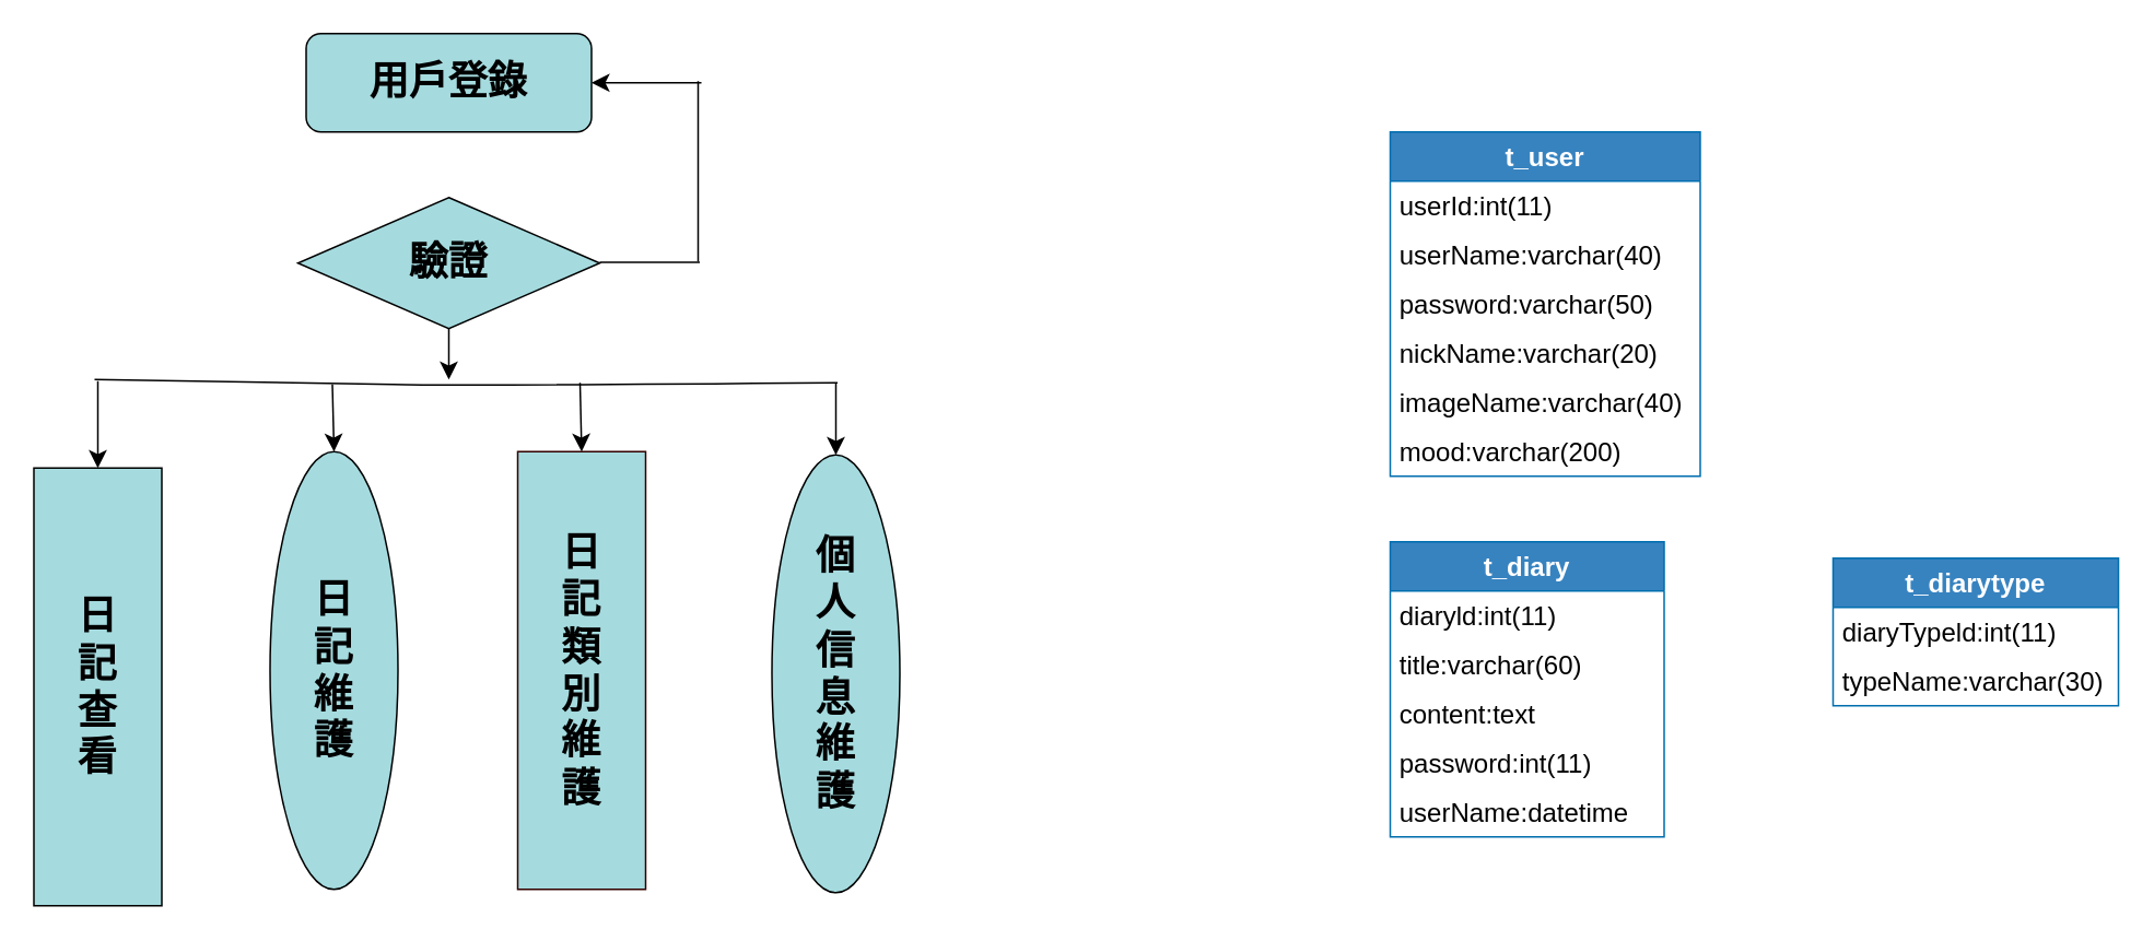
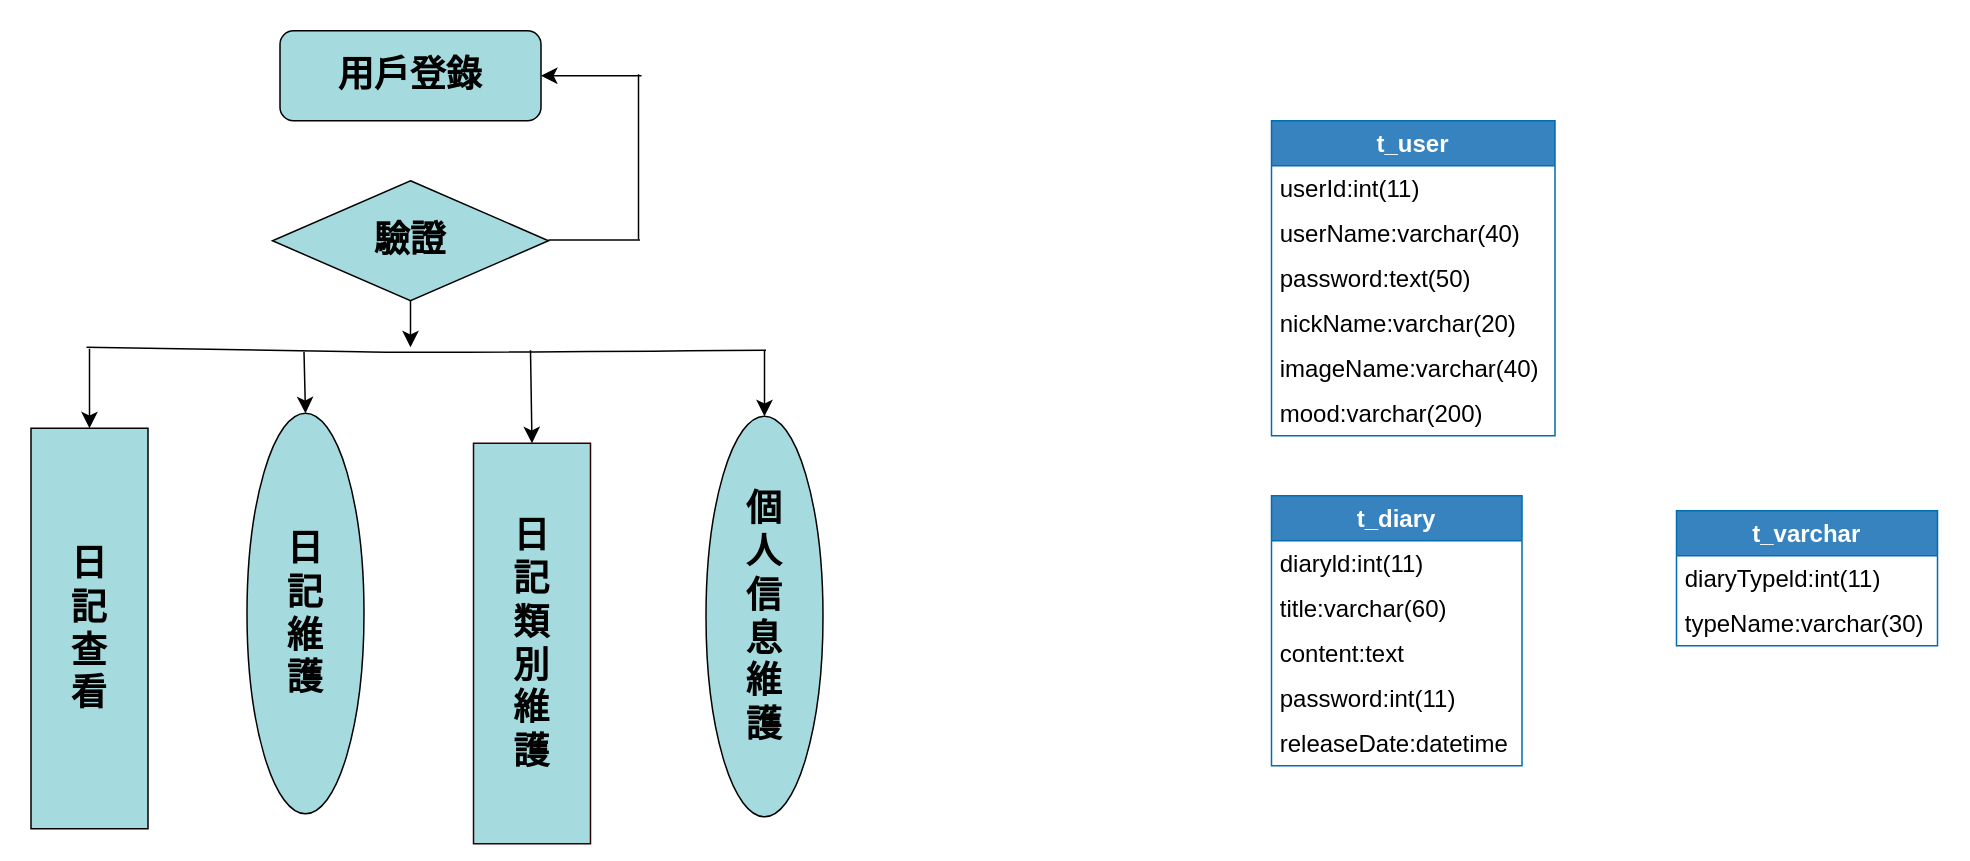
  <mxCell id="0" />
  <mxCell id="1" parent="0" />
  <mxCell id="2" value="&lt;font style=&quot;font-size: 24px;&quot;&gt;&lt;b&gt;用戶登錄&lt;/b&gt;&lt;/font&gt;" style="whiteSpace=wrap;html=1;fontSize=16;fillColor=#A5DBDF;strokeColor=#000000;rounded=1;" vertex="1" parent="1"><mxGeometry x="186" y="20" width="174" height="60" as="geometry" /></mxCell>
  <mxCell id="3" value="&lt;font style=&quot;font-size: 24px;&quot;&gt;&lt;b&gt;驗證&lt;/b&gt;&lt;/font&gt;" style="rhombus;whiteSpace=wrap;html=1;fontSize=16;fillColor=#A5DBDF;strokeColor=#000000;" vertex="1" parent="1"><mxGeometry x="181" y="120" width="184" height="80" as="geometry" /></mxCell>
  <mxCell id="4" value="&lt;div style=&quot;&quot;&gt;&lt;font style=&quot;font-size: 24px;&quot;&gt;日&lt;/font&gt;&lt;/div&gt;&lt;div style=&quot;&quot;&gt;&lt;font style=&quot;font-size: 24px;&quot;&gt;記&lt;/font&gt;&lt;/div&gt;&lt;div style=&quot;&quot;&gt;&lt;font style=&quot;font-size: 24px;&quot;&gt;查&lt;/font&gt;&lt;/div&gt;&lt;div style=&quot;&quot;&gt;&lt;font style=&quot;font-size: 24px;&quot;&gt;看&lt;/font&gt;&lt;/div&gt;" style="rounded=0;whiteSpace=wrap;html=1;fontSize=16;align=center;verticalAlign=middle;horizontal=1;labelPosition=center;verticalLabelPosition=middle;textDirection=ltr;fillColor=#A5DBDF;strokeColor=#000000;fontStyle=1" vertex="1" parent="1"><mxGeometry x="20" y="285" width="78" height="267" as="geometry" /></mxCell>
  <mxCell id="5" value="&lt;div style=&quot;&quot;&gt;&lt;font style=&quot;font-size: 24px;&quot;&gt;日&lt;/font&gt;&lt;/div&gt;&lt;div style=&quot;&quot;&gt;&lt;font style=&quot;font-size: 24px;&quot;&gt;記&lt;/font&gt;&lt;/div&gt;&lt;div style=&quot;&quot;&gt;&lt;font style=&quot;font-size: 24px;&quot;&gt;維&lt;/font&gt;&lt;/div&gt;&lt;div style=&quot;&quot;&gt;&lt;font style=&quot;font-size: 24px;&quot;&gt;護&lt;/font&gt;&lt;/div&gt;" style="ellipse;whiteSpace=wrap;html=1;fontSize=16;align=center;verticalAlign=middle;horizontal=1;labelPosition=center;verticalLabelPosition=middle;textDirection=ltr;fillColor=#A5DBDF;strokeColor=#000000;fontStyle=1;" vertex="1" parent="1"><mxGeometry x="164" y="275" width="78" height="267" as="geometry" /></mxCell>
- <mxCell id="6" value="&lt;div style=&quot;&quot;&gt;&lt;font style=&quot;font-size: 24px;&quot;&gt;&lt;b&gt;日&lt;/b&gt;&lt;/font&gt;&lt;/div&gt;&lt;div style=&quot;&quot;&gt;&lt;font style=&quot;font-size: 24px;&quot;&gt;&lt;b&gt;記&lt;/b&gt;&lt;/font&gt;&lt;/div&gt;&lt;div style=&quot;&quot;&gt;&lt;font style=&quot;font-size: 24px;&quot;&gt;&lt;b&gt;類&lt;/b&gt;&lt;/font&gt;&lt;/div&gt;&lt;div style=&quot;&quot;&gt;&lt;font style=&quot;font-size: 24px;&quot;&gt;&lt;b&gt;別&lt;/b&gt;&lt;/font&gt;&lt;/div&gt;&lt;div style=&quot;&quot;&gt;&lt;font style=&quot;font-size: 24px;&quot;&gt;&lt;b&gt;維&lt;/b&gt;&lt;/font&gt;&lt;/div&gt;&lt;div style=&quot;&quot;&gt;&lt;font style=&quot;font-size: 24px;&quot;&gt;&lt;b&gt;護&lt;/b&gt;&lt;/font&gt;&lt;/div&gt;" style="rounded=0;whiteSpace=wrap;html=1;fontSize=16;align=center;verticalAlign=middle;horizontal=1;labelPosition=center;verticalLabelPosition=middle;textDirection=ltr;fillColor=#A5DBDF;strokeColor=#330000;" vertex="1" parent="1"><mxGeometry x="315" y="275" width="78" height="267" as="geometry" /></mxCell>
+ <mxCell id="6" value="&lt;div style=&quot;&quot;&gt;&lt;font style=&quot;font-size: 24px;&quot;&gt;&lt;b&gt;日&lt;/b&gt;&lt;/font&gt;&lt;/div&gt;&lt;div style=&quot;&quot;&gt;&lt;font style=&quot;font-size: 24px;&quot;&gt;&lt;b&gt;記&lt;/b&gt;&lt;/font&gt;&lt;/div&gt;&lt;div style=&quot;&quot;&gt;&lt;font style=&quot;font-size: 24px;&quot;&gt;&lt;b&gt;類&lt;/b&gt;&lt;/font&gt;&lt;/div&gt;&lt;div style=&quot;&quot;&gt;&lt;font style=&quot;font-size: 24px;&quot;&gt;&lt;b&gt;別&lt;/b&gt;&lt;/font&gt;&lt;/div&gt;&lt;div style=&quot;&quot;&gt;&lt;font style=&quot;font-size: 24px;&quot;&gt;&lt;b&gt;維&lt;/b&gt;&lt;/font&gt;&lt;/div&gt;&lt;div style=&quot;&quot;&gt;&lt;font style=&quot;font-size: 24px;&quot;&gt;&lt;b&gt;護&lt;/b&gt;&lt;/font&gt;&lt;/div&gt;" style="rounded=0;whiteSpace=wrap;html=1;fontSize=16;align=center;verticalAlign=middle;horizontal=1;labelPosition=center;verticalLabelPosition=middle;textDirection=ltr;fillColor=#A5DBDF;strokeColor=#330000;" vertex="1" parent="1"><mxGeometry x="315" y="295" width="78" height="267" as="geometry" /></mxCell>
  <mxCell id="7" value="&lt;div style=&quot;&quot;&gt;&lt;font style=&quot;font-size: 24px;&quot;&gt;&lt;b&gt;個&lt;/b&gt;&lt;/font&gt;&lt;/div&gt;&lt;div style=&quot;&quot;&gt;&lt;font style=&quot;font-size: 24px;&quot;&gt;&lt;b&gt;人&lt;/b&gt;&lt;/font&gt;&lt;/div&gt;&lt;div style=&quot;&quot;&gt;&lt;font style=&quot;font-size: 24px;&quot;&gt;&lt;b&gt;信&lt;/b&gt;&lt;/font&gt;&lt;/div&gt;&lt;div style=&quot;&quot;&gt;&lt;font style=&quot;font-size: 24px;&quot;&gt;&lt;b&gt;息&lt;/b&gt;&lt;/font&gt;&lt;/div&gt;&lt;div style=&quot;&quot;&gt;&lt;font style=&quot;font-size: 24px;&quot;&gt;&lt;b&gt;維&lt;/b&gt;&lt;/font&gt;&lt;/div&gt;&lt;div style=&quot;&quot;&gt;&lt;font style=&quot;font-size: 24px;&quot;&gt;&lt;b&gt;護&lt;/b&gt;&lt;/font&gt;&lt;/div&gt;" style="ellipse;whiteSpace=wrap;html=1;fontSize=16;align=center;verticalAlign=middle;horizontal=1;labelPosition=center;verticalLabelPosition=middle;textDirection=ltr;fillColor=#A5DBDF;strokeColor=#000000;" vertex="1" parent="1"><mxGeometry x="470" y="277" width="78" height="267" as="geometry" /></mxCell>
  <mxCell id="8" value="" style="endArrow=classic;html=1;rounded=0;fontSize=12;startSize=8;endSize=8;curved=1;exitX=0.5;exitY=1;exitDx=0;exitDy=0;" edge="1" parent="1" source="3"><mxGeometry width="50" height="50" relative="1" as="geometry"><mxPoint x="249" y="314" as="sourcePoint" /><mxPoint x="273" y="231" as="targetPoint" /></mxGeometry></mxCell>
  <mxCell id="9" value="" style="endArrow=none;html=1;rounded=0;fontSize=12;startSize=8;endSize=8;curved=1;" edge="1" parent="1"><mxGeometry width="50" height="50" relative="1" as="geometry"><mxPoint x="57" y="231" as="sourcePoint" /><mxPoint x="510" y="233" as="targetPoint" /><Array as="points"><mxPoint x="202" y="233" /><mxPoint x="276" y="235" /></Array></mxGeometry></mxCell>
  <mxCell id="10" value="" style="endArrow=classic;html=1;rounded=0;fontSize=12;startSize=8;endSize=8;curved=1;entryX=0.5;entryY=0;entryDx=0;entryDy=0;" edge="1" parent="1" target="4"><mxGeometry width="50" height="50" relative="1" as="geometry"><mxPoint x="59" y="232" as="sourcePoint" /><mxPoint x="59" y="268" as="targetPoint" /></mxGeometry></mxCell>
  <mxCell id="11" value="" style="endArrow=classic;html=1;rounded=0;fontSize=12;startSize=8;endSize=8;curved=1;entryX=0.5;entryY=0;entryDx=0;entryDy=0;" edge="1" parent="1" target="5"><mxGeometry width="50" height="50" relative="1" as="geometry"><mxPoint x="202" y="234" as="sourcePoint" /><mxPoint x="202" y="272" as="targetPoint" /></mxGeometry></mxCell>
  <mxCell id="12" value="" style="endArrow=classic;html=1;rounded=0;fontSize=12;startSize=8;endSize=8;curved=1;entryX=0.5;entryY=0;entryDx=0;entryDy=0;" edge="1" parent="1" target="6"><mxGeometry width="50" height="50" relative="1" as="geometry"><mxPoint x="353" y="233" as="sourcePoint" /><mxPoint x="212" y="282" as="targetPoint" /></mxGeometry></mxCell>
  <mxCell id="13" value="" style="endArrow=classic;html=1;rounded=0;fontSize=12;startSize=8;endSize=8;curved=1;entryX=0.5;entryY=0;entryDx=0;entryDy=0;" edge="1" parent="1" target="7"><mxGeometry width="50" height="50" relative="1" as="geometry"><mxPoint x="509" y="233" as="sourcePoint" /><mxPoint x="222" y="292" as="targetPoint" /></mxGeometry></mxCell>
  <mxCell id="14" value="" style="endArrow=none;html=1;rounded=0;" edge="1" parent="1"><mxGeometry width="50" height="50" relative="1" as="geometry"><mxPoint x="425" y="159" as="sourcePoint" /><mxPoint x="425" y="49" as="targetPoint" /></mxGeometry></mxCell>
  <mxCell id="15" value="" style="endArrow=none;html=1;rounded=0;" edge="1" parent="1"><mxGeometry width="50" height="50" relative="1" as="geometry"><mxPoint x="365" y="159.5" as="sourcePoint" /><mxPoint x="426" y="159.5" as="targetPoint" /></mxGeometry></mxCell>
  <mxCell id="16" value="" style="endArrow=classic;html=1;rounded=0;fontSize=12;startSize=8;endSize=8;curved=1;entryX=1;entryY=0.5;entryDx=0;entryDy=0;" edge="1" parent="1" target="2"><mxGeometry width="50" height="50" relative="1" as="geometry"><mxPoint x="427" y="50" as="sourcePoint" /><mxPoint x="425" y="87" as="targetPoint" /></mxGeometry></mxCell>
  <mxCell id="17" value="&lt;b&gt;t_user&lt;/b&gt;" style="swimlane;fontStyle=0;childLayout=stackLayout;horizontal=1;startSize=30;horizontalStack=0;resizeParent=1;resizeParentMax=0;resizeLast=0;collapsible=1;marginBottom=0;whiteSpace=wrap;html=1;fontSize=16;fillColor=#3783c0;strokeColor=#006EAF;fontColor=#ffffff;" vertex="1" parent="1"><mxGeometry x="847" y="80" width="189" height="210" as="geometry"><mxRectangle x="-86" y="-38" width="79" height="31" as="alternateBounds" /></mxGeometry></mxCell>
  <mxCell id="18" value="userId:int(11)" style="text;strokeColor=none;fillColor=none;align=left;verticalAlign=middle;spacingLeft=4;spacingRight=4;overflow=hidden;points=[[0,0.5],[1,0.5]];portConstraint=eastwest;rotatable=0;whiteSpace=wrap;html=1;fontSize=16;" vertex="1" parent="17"><mxGeometry y="30" width="189" height="30" as="geometry" /></mxCell>
  <mxCell id="19" value="userName:varchar(40)" style="text;strokeColor=none;fillColor=none;align=left;verticalAlign=middle;spacingLeft=4;spacingRight=4;overflow=hidden;points=[[0,0.5],[1,0.5]];portConstraint=eastwest;rotatable=0;whiteSpace=wrap;html=1;fontSize=16;" vertex="1" parent="17"><mxGeometry y="60" width="189" height="30" as="geometry" /></mxCell>
- <mxCell id="20" value="password:varchar(50)" style="text;strokeColor=none;fillColor=none;align=left;verticalAlign=middle;spacingLeft=4;spacingRight=4;overflow=hidden;points=[[0,0.5],[1,0.5]];portConstraint=eastwest;rotatable=0;whiteSpace=wrap;html=1;fontSize=16;" vertex="1" parent="17"><mxGeometry y="90" width="189" height="30" as="geometry" /></mxCell>
+ <mxCell id="20" value="password:text(50)" style="text;strokeColor=none;fillColor=none;align=left;verticalAlign=middle;spacingLeft=4;spacingRight=4;overflow=hidden;points=[[0,0.5],[1,0.5]];portConstraint=eastwest;rotatable=0;whiteSpace=wrap;html=1;fontSize=16;" vertex="1" parent="17"><mxGeometry y="90" width="189" height="30" as="geometry" /></mxCell>
  <mxCell id="21" value="nickName:varchar(20)" style="text;strokeColor=none;fillColor=none;align=left;verticalAlign=middle;spacingLeft=4;spacingRight=4;overflow=hidden;points=[[0,0.5],[1,0.5]];portConstraint=eastwest;rotatable=0;whiteSpace=wrap;html=1;fontSize=16;" vertex="1" parent="17"><mxGeometry y="120" width="189" height="30" as="geometry" /></mxCell>
  <mxCell id="22" value="imageName:varchar(40)" style="text;strokeColor=none;fillColor=none;align=left;verticalAlign=middle;spacingLeft=4;spacingRight=4;overflow=hidden;points=[[0,0.5],[1,0.5]];portConstraint=eastwest;rotatable=0;whiteSpace=wrap;html=1;fontSize=16;" vertex="1" parent="17"><mxGeometry y="150" width="189" height="30" as="geometry" /></mxCell>
  <mxCell id="23" value="mood:varchar(200)" style="text;strokeColor=none;fillColor=none;align=left;verticalAlign=middle;spacingLeft=4;spacingRight=4;overflow=hidden;points=[[0,0.5],[1,0.5]];portConstraint=eastwest;rotatable=0;whiteSpace=wrap;html=1;fontSize=16;" vertex="1" parent="17"><mxGeometry y="180" width="189" height="30" as="geometry" /></mxCell>
  <mxCell id="24" value="&lt;b&gt;t_diary&lt;/b&gt;" style="swimlane;fontStyle=0;childLayout=stackLayout;horizontal=1;startSize=30;horizontalStack=0;resizeParent=1;resizeParentMax=0;resizeLast=0;collapsible=1;marginBottom=0;whiteSpace=wrap;html=1;fontSize=16;fillColor=#3783c0;fontColor=#ffffff;strokeColor=#006EAF;" vertex="1" parent="1"><mxGeometry x="847" y="330" width="167" height="180" as="geometry" /></mxCell>
  <mxCell id="25" value="diaryld:int(11)" style="text;strokeColor=none;fillColor=none;align=left;verticalAlign=middle;spacingLeft=4;spacingRight=4;overflow=hidden;points=[[0,0.5],[1,0.5]];portConstraint=eastwest;rotatable=0;whiteSpace=wrap;html=1;fontSize=16;" vertex="1" parent="24"><mxGeometry y="30" width="167" height="30" as="geometry" /></mxCell>
  <mxCell id="26" value="title:varchar(60)" style="text;strokeColor=none;fillColor=none;align=left;verticalAlign=middle;spacingLeft=4;spacingRight=4;overflow=hidden;points=[[0,0.5],[1,0.5]];portConstraint=eastwest;rotatable=0;whiteSpace=wrap;html=1;fontSize=16;" vertex="1" parent="24"><mxGeometry y="60" width="167" height="30" as="geometry" /></mxCell>
  <mxCell id="27" value="content:text" style="text;strokeColor=none;fillColor=none;align=left;verticalAlign=middle;spacingLeft=4;spacingRight=4;overflow=hidden;points=[[0,0.5],[1,0.5]];portConstraint=eastwest;rotatable=0;whiteSpace=wrap;html=1;fontSize=16;" vertex="1" parent="24"><mxGeometry y="90" width="167" height="30" as="geometry" /></mxCell>
  <mxCell id="28" value="password:int(11)" style="text;strokeColor=none;fillColor=none;align=left;verticalAlign=middle;spacingLeft=4;spacingRight=4;overflow=hidden;points=[[0,0.5],[1,0.5]];portConstraint=eastwest;rotatable=0;whiteSpace=wrap;html=1;fontSize=16;" vertex="1" parent="24"><mxGeometry y="120" width="167" height="30" as="geometry" /></mxCell>
- <mxCell id="29" value="userName:datetime" style="text;strokeColor=none;fillColor=none;align=left;verticalAlign=middle;spacingLeft=4;spacingRight=4;overflow=hidden;points=[[0,0.5],[1,0.5]];portConstraint=eastwest;rotatable=0;whiteSpace=wrap;html=1;fontSize=16;" vertex="1" parent="24"><mxGeometry y="150" width="167" height="30" as="geometry" /></mxCell>
- <mxCell id="30" value="&lt;b&gt;t_diarytype&lt;/b&gt;" style="swimlane;fontStyle=0;childLayout=stackLayout;horizontal=1;startSize=30;horizontalStack=0;resizeParent=1;resizeParentMax=0;resizeLast=0;collapsible=1;marginBottom=0;whiteSpace=wrap;html=1;fontSize=16;fillColor=#3783c0;fontColor=#ffffff;strokeColor=#006EAF;" vertex="1" parent="1"><mxGeometry x="1117" y="340" width="174" height="90" as="geometry" /></mxCell>
+ <mxCell id="29" value="releaseDate:datetime" style="text;strokeColor=none;fillColor=none;align=left;verticalAlign=middle;spacingLeft=4;spacingRight=4;overflow=hidden;points=[[0,0.5],[1,0.5]];portConstraint=eastwest;rotatable=0;whiteSpace=wrap;html=1;fontSize=16;" vertex="1" parent="24"><mxGeometry y="150" width="167" height="30" as="geometry" /></mxCell>
+ <mxCell id="30" value="&lt;b&gt;t_varchar&lt;/b&gt;" style="swimlane;fontStyle=0;childLayout=stackLayout;horizontal=1;startSize=30;horizontalStack=0;resizeParent=1;resizeParentMax=0;resizeLast=0;collapsible=1;marginBottom=0;whiteSpace=wrap;html=1;fontSize=16;fillColor=#3783c0;fontColor=#ffffff;strokeColor=#006EAF;" vertex="1" parent="1"><mxGeometry x="1117" y="340" width="174" height="90" as="geometry" /></mxCell>
  <mxCell id="31" value="diaryTypeld:int(11)" style="text;strokeColor=none;fillColor=none;align=left;verticalAlign=middle;spacingLeft=4;spacingRight=4;overflow=hidden;points=[[0,0.5],[1,0.5]];portConstraint=eastwest;rotatable=0;whiteSpace=wrap;html=1;fontSize=16;" vertex="1" parent="30"><mxGeometry y="30" width="174" height="30" as="geometry" /></mxCell>
  <mxCell id="32" value="typeName:varchar(30)" style="text;strokeColor=none;fillColor=none;align=left;verticalAlign=middle;spacingLeft=4;spacingRight=4;overflow=hidden;points=[[0,0.5],[1,0.5]];portConstraint=eastwest;rotatable=0;whiteSpace=wrap;html=1;fontSize=16;" vertex="1" parent="30"><mxGeometry y="60" width="174" height="30" as="geometry" /></mxCell>
  <mxCell id="33" style="edgeStyle=none;curved=1;rounded=0;orthogonalLoop=1;jettySize=auto;html=1;entryX=0;entryY=0.5;entryDx=0;entryDy=0;fontSize=12;startSize=8;endSize=8;" edge="1" parent="1" source="30" target="30"><mxGeometry relative="1" as="geometry" /></mxCell>
